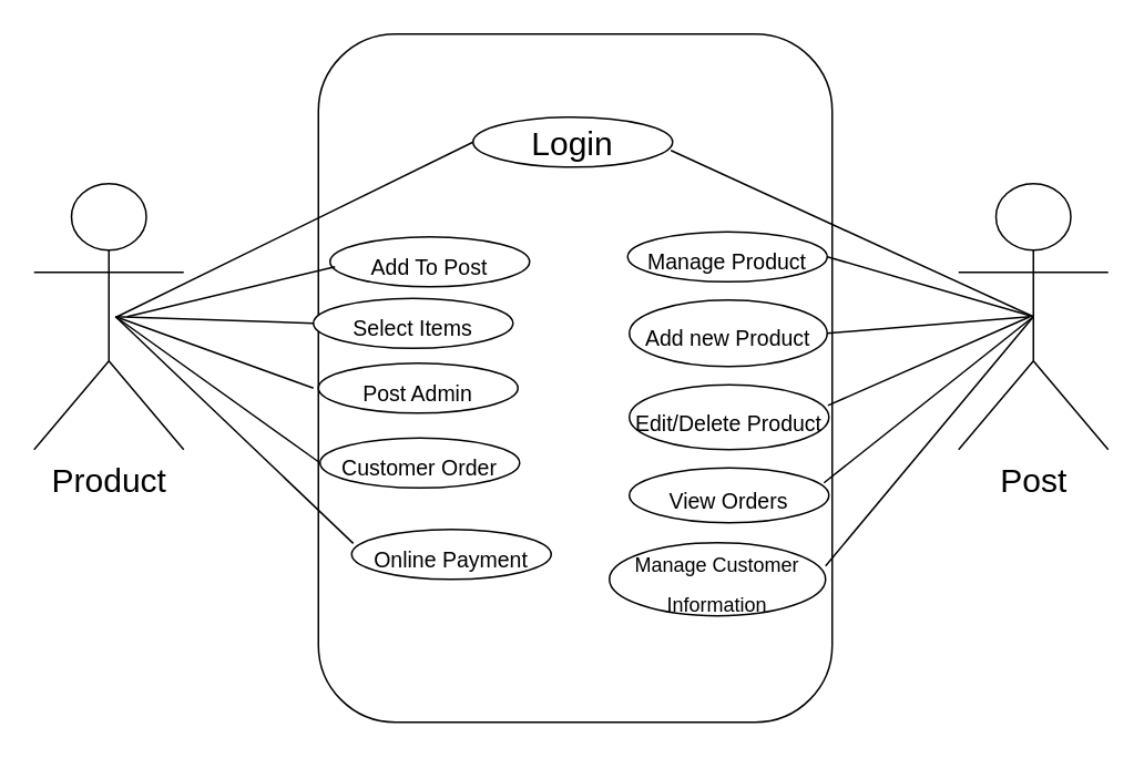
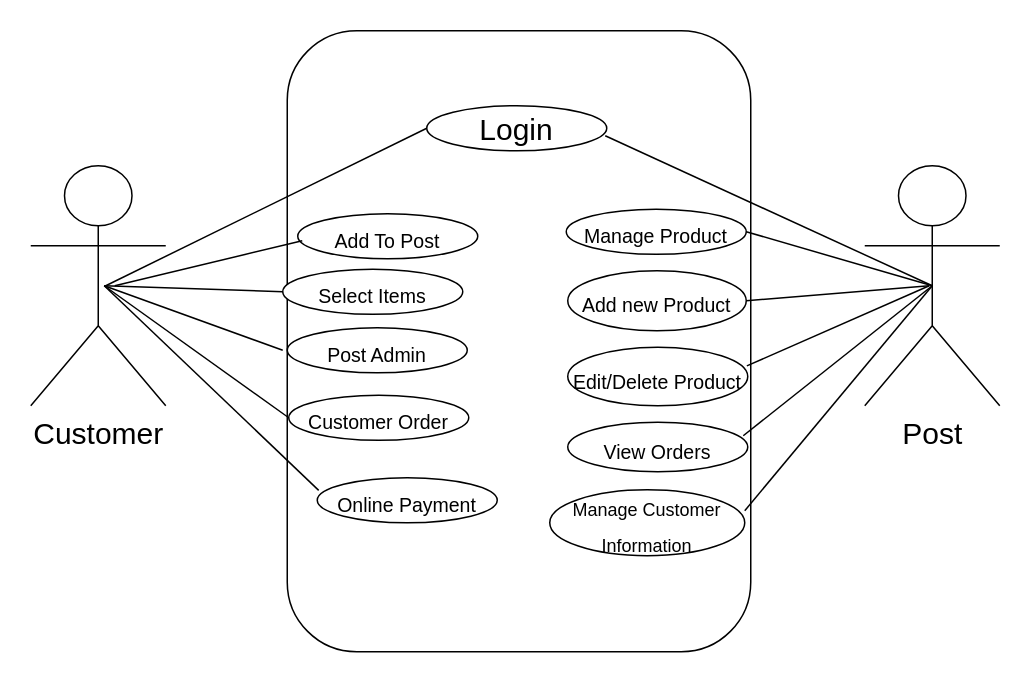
  <mxCell id="0" />
  <mxCell id="1" parent="0" />
  <mxCell id="2" value="Login" style="ellipse;whiteSpace=wrap;html=1;fontSize=20;" parent="1" vertex="1"><mxGeometry x="274" y="60" width="120" height="30" as="geometry" /></mxCell>
  <mxCell id="3" value="&lt;span style=&quot;font-size: 13px;&quot;&gt;Manage Product&lt;/span&gt;" style="ellipse;whiteSpace=wrap;html=1;fontSize=20;" parent="1" vertex="1"><mxGeometry x="351" y="125" width="120" height="30" as="geometry" /></mxCell>
  <mxCell id="4" value="&lt;span style=&quot;font-size: 13px;&quot;&gt;Add new Product&lt;/span&gt;" style="ellipse;whiteSpace=wrap;html=1;fontSize=20;" parent="1" vertex="1"><mxGeometry x="350" y="170" width="119" height="40" as="geometry" /></mxCell>
  <mxCell id="5" value="&lt;span style=&quot;font-size: 13px;&quot;&gt;Edit/Delete Product&lt;/span&gt;&lt;span style=&quot;color: rgba(0, 0, 0, 0); font-family: monospace; font-size: 0px; text-align: start;&quot;&gt;%3CmxGraphModel%3E%3Croot%3E%3CmxCell%20id%3D%220%22%2F%3E%3CmxCell%20id%3D%221%22%20parent%3D%220%22%2F%3E%3CmxCell%20id%3D%222%22%20value%3D%22%26lt%3Bfont%20style%3D%26quot%3Bfont-size%3A%2013px%3B%26quot%3B%26gt%3BAdd%20Product%26lt%3B%2Ffont%26gt%3B%26lt%3Bspan%20style%3D%26quot%3Bcolor%3A%20rgba(0%2C%200%2C%200%2C%200)%3B%20font-family%3A%20monospace%3B%20font-size%3A%200px%3B%20text-align%3A%20start%3B%26quot%3B%26gt%3B%253CmxGraphModel%253E%253Croot%253E%253CmxCell%2520id%253D%25220%2522%252F%253E%253CmxCell%2520id%253D%25221%2522%2520parent%253D%25220%2522%252F%253E%253CmxCell%2520id%253D%25222%2522%2520value%253D%2522Login%2522%2520style%253D%2522ellipse%253BwhiteSpace%253Dwrap%253Bhtml%253D1%253BfontSize%253D20%253B%2522%2520vertex%253D%25221%2522%2520parent%253D%25221%2522%253E%253CmxGeometry%2520x%253D%2522365%2522%2520y%253D%252280%2522%2520width%253D%2522120%2522%2520height%253D%252230%2522%2520as%253D%2522geometry%2522%252F%253E%253C%252FmxCell%253E%253C%252Froot%253E%253C%252FmxGraphModel%253E%26lt%3B%2Fspan%26gt%3B%22%20style%3D%22ellipse%3BwhiteSpace%3Dwrap%3Bhtml%3D1%3BfontSize%3D20%3B%22%20vertex%3D%221%22%20parent%3D%221%22%3E%3CmxGeometry%20x%3D%22442%22%20y%3D%22145%22%20width%3D%22120%22%20height%3D%2230%22%20as%3D%22geometry%22%2F%3E%3C%2FmxCell%3E%3C%2Froot%3E%3C%2FmxGraphModel%3E&lt;/span&gt;" style="ellipse;whiteSpace=wrap;html=1;fontSize=20;" parent="1" vertex="1"><mxGeometry x="350" y="221" width="120" height="39" as="geometry" /></mxCell>
  <mxCell id="6" value="&lt;span style=&quot;font-size: 13px;&quot;&gt;View Orders&lt;/span&gt;" style="ellipse;whiteSpace=wrap;html=1;fontSize=20;" parent="1" vertex="1"><mxGeometry x="352" y="271" width="120" height="33" as="geometry" /></mxCell>
  <mxCell id="7" value="&lt;span style=&quot;font-size: 12px; line-height: 0;&quot;&gt;Manage Customer&lt;br&gt;Information&lt;br&gt;&lt;/span&gt;" style="ellipse;whiteSpace=wrap;html=1;fontSize=20;" parent="1" vertex="1"><mxGeometry x="339" y="316" width="130" height="44" as="geometry" /></mxCell>
  <mxCell id="8" value="" style="rounded=1;whiteSpace=wrap;html=1;" parent="1" vertex="1"><mxGeometry x="191" y="20" width="309" height="414" as="geometry" /></mxCell>
- <mxCell id="9" value="&lt;font style=&quot;font-size: 20px;&quot;&gt;Product&lt;/font&gt;" style="shape=umlActor;verticalLabelPosition=bottom;verticalAlign=top;html=1;outlineConnect=0;" parent="1" vertex="1"><mxGeometry x="20" y="110" width="90" height="160" as="geometry" /></mxCell>
+ <mxCell id="9" value="&lt;font style=&quot;font-size: 20px;&quot;&gt;Customer&lt;/font&gt;" style="shape=umlActor;verticalLabelPosition=bottom;verticalAlign=top;html=1;outlineConnect=0;" parent="1" vertex="1"><mxGeometry x="20" y="110" width="90" height="160" as="geometry" /></mxCell>
  <mxCell id="10" value="&lt;font style=&quot;font-size: 20px;&quot;&gt;Post&lt;/font&gt;" style="shape=umlActor;verticalLabelPosition=bottom;verticalAlign=top;html=1;outlineConnect=0;" parent="1" vertex="1"><mxGeometry x="576" y="110" width="90" height="160" as="geometry" /></mxCell>
  <mxCell id="11" value="Login" style="ellipse;whiteSpace=wrap;html=1;fontSize=20;" parent="1" vertex="1"><mxGeometry x="284" y="70" width="120" height="30" as="geometry" /></mxCell>
  <mxCell id="12" value="" style="endArrow=none;html=1;rounded=0;fontSize=20;entryX=0.5;entryY=0.5;entryDx=0;entryDy=0;entryPerimeter=0;exitX=0;exitY=0.5;exitDx=0;exitDy=0;" parent="1" source="11" edge="1"><mxGeometry width="50" height="50" relative="1" as="geometry"><mxPoint x="290" y="85" as="sourcePoint" /><mxPoint x="70" y="190" as="targetPoint" /></mxGeometry></mxCell>
  <mxCell id="13" value="" style="endArrow=none;html=1;rounded=0;fontSize=20;entryX=1;entryY=0.5;entryDx=0;entryDy=0;exitX=0.5;exitY=0.5;exitDx=0;exitDy=0;exitPerimeter=0;" parent="1" source="10" edge="1"><mxGeometry width="50" height="50" relative="1" as="geometry"><mxPoint x="605.6" y="153.24" as="sourcePoint" /><mxPoint x="403" y="90" as="targetPoint" /></mxGeometry></mxCell>
  <mxCell id="14" value="&lt;font style=&quot;font-size: 13px;&quot;&gt;Add To Post&lt;/font&gt;" style="ellipse;whiteSpace=wrap;html=1;fontSize=20;" parent="1" vertex="1"><mxGeometry x="198" y="142" width="120" height="30" as="geometry" /></mxCell>
  <mxCell id="15" value="&lt;span style=&quot;font-size: 13px;&quot;&gt;Manage Product&lt;/span&gt;" style="ellipse;whiteSpace=wrap;html=1;fontSize=20;" parent="1" vertex="1"><mxGeometry x="377" y="139" width="120" height="30" as="geometry" /></mxCell>
  <mxCell id="16" value="&lt;span style=&quot;font-size: 13px;&quot;&gt;Add new Product&lt;/span&gt;" style="ellipse;whiteSpace=wrap;html=1;fontSize=20;" parent="1" vertex="1"><mxGeometry x="378" y="180" width="119" height="40" as="geometry" /></mxCell>
  <mxCell id="17" value="&lt;span style=&quot;font-size: 13px;&quot;&gt;Edit/Delete Product&lt;/span&gt;&lt;span style=&quot;color: rgba(0, 0, 0, 0); font-family: monospace; font-size: 0px; text-align: start;&quot;&gt;%3CmxGraphModel%3E%3Croot%3E%3CmxCell%20id%3D%220%22%2F%3E%3CmxCell%20id%3D%221%22%20parent%3D%220%22%2F%3E%3CmxCell%20id%3D%222%22%20value%3D%22%26lt%3Bfont%20style%3D%26quot%3Bfont-size%3A%2013px%3B%26quot%3B%26gt%3BAdd%20Product%26lt%3B%2Ffont%26gt%3B%26lt%3Bspan%20style%3D%26quot%3Bcolor%3A%20rgba(0%2C%200%2C%200%2C%200)%3B%20font-family%3A%20monospace%3B%20font-size%3A%200px%3B%20text-align%3A%20start%3B%26quot%3B%26gt%3B%253CmxGraphModel%253E%253Croot%253E%253CmxCell%2520id%253D%25220%2522%252F%253E%253CmxCell%2520id%253D%25221%2522%2520parent%253D%25220%2522%252F%253E%253CmxCell%2520id%253D%25222%2522%2520value%253D%2522Login%2522%2520style%253D%2522ellipse%253BwhiteSpace%253Dwrap%253Bhtml%253D1%253BfontSize%253D20%253B%2522%2520vertex%253D%25221%2522%2520parent%253D%25221%2522%253E%253CmxGeometry%2520x%253D%2522365%2522%2520y%253D%252280%2522%2520width%253D%2522120%2522%2520height%253D%252230%2522%2520as%253D%2522geometry%2522%252F%253E%253C%252FmxCell%253E%253C%252Froot%253E%253C%252FmxGraphModel%253E%26lt%3B%2Fspan%26gt%3B%22%20style%3D%22ellipse%3BwhiteSpace%3Dwrap%3Bhtml%3D1%3BfontSize%3D20%3B%22%20vertex%3D%221%22%20parent%3D%221%22%3E%3CmxGeometry%20x%3D%22442%22%20y%3D%22145%22%20width%3D%22120%22%20height%3D%2230%22%20as%3D%22geometry%22%2F%3E%3C%2FmxCell%3E%3C%2Froot%3E%3C%2FmxGraphModel%3E&lt;/span&gt;" style="ellipse;whiteSpace=wrap;html=1;fontSize=20;" parent="1" vertex="1"><mxGeometry x="378" y="231" width="120" height="39" as="geometry" /></mxCell>
  <mxCell id="18" value="&lt;span style=&quot;font-size: 13px;&quot;&gt;View Orders&lt;/span&gt;" style="ellipse;whiteSpace=wrap;html=1;fontSize=20;" parent="1" vertex="1"><mxGeometry x="378" y="281" width="120" height="33" as="geometry" /></mxCell>
  <mxCell id="19" value="&lt;font style=&quot;font-size: 13px;&quot;&gt;Select Items&lt;/font&gt;&lt;span style=&quot;color: rgba(0, 0, 0, 0); font-family: monospace; font-size: 0px; text-align: start;&quot;&gt;%3CmxGraphModel%3E%3Croot%3E%3CmxCell%20id%3D%220%22%2F%3E%3CmxCell%20id%3D%221%22%20parent%3D%220%22%2F%3E%3CmxCell%20id%3D%222%22%20value%3D%22%26lt%3Bfont%20style%3D%26quot%3Bfont-size%3A%2013px%3B%26quot%3B%26gt%3BAdd%20To%20Cart%26lt%3B%2Ffont%26gt%3B%22%20style%3D%22ellipse%3BwhiteSpace%3Dwrap%3Bhtml%3D1%3BfontSize%3D20%3B%22%20vertex%3D%221%22%20parent%3D%221%22%3E%3CmxGeometry%20x%3D%22265%22%20y%3D%22144%22%20width%3D%22120%22%20height%3D%2230%22%20as%3D%22geometry%22%2F%3E%3C%2FmxCell%3E%3C%2Froot%3E%3C%2FmxGraphModel%3E&lt;/span&gt;" style="ellipse;whiteSpace=wrap;html=1;fontSize=20;" parent="1" vertex="1"><mxGeometry x="188" y="179" width="120" height="30" as="geometry" /></mxCell>
  <mxCell id="20" value="&lt;span style=&quot;font-size: 13px;&quot;&gt;Post Admin&lt;/span&gt;" style="ellipse;whiteSpace=wrap;html=1;fontSize=20;" parent="1" vertex="1"><mxGeometry x="191" y="218" width="120" height="30" as="geometry" /></mxCell>
  <mxCell id="21" value="&lt;span style=&quot;font-size: 13px;&quot;&gt;Customer Order&lt;/span&gt;" style="ellipse;whiteSpace=wrap;html=1;fontSize=20;" parent="1" vertex="1"><mxGeometry x="192" y="263" width="120" height="30" as="geometry" /></mxCell>
  <mxCell id="22" value="&lt;span style=&quot;font-size: 12px; line-height: 0;&quot;&gt;Manage Customer&lt;br&gt;Information&lt;br&gt;&lt;/span&gt;" style="ellipse;whiteSpace=wrap;html=1;fontSize=20;" parent="1" vertex="1"><mxGeometry x="366" y="326" width="130" height="44" as="geometry" /></mxCell>
  <mxCell id="23" value="" style="endArrow=none;html=1;rounded=0;fontSize=12;exitX=0.5;exitY=0.5;exitDx=0;exitDy=0;exitPerimeter=0;" parent="1" edge="1"><mxGeometry width="50" height="50" relative="1" as="geometry"><mxPoint x="76" y="190" as="sourcePoint" /><mxPoint x="201" y="160" as="targetPoint" /></mxGeometry></mxCell>
  <mxCell id="24" value="" style="endArrow=none;html=1;rounded=0;fontSize=12;entryX=0;entryY=0.5;entryDx=0;entryDy=0;" parent="1" target="19" edge="1"><mxGeometry width="50" height="50" relative="1" as="geometry"><mxPoint x="69" y="190" as="sourcePoint" /><mxPoint x="192" y="180" as="targetPoint" /></mxGeometry></mxCell>
  <mxCell id="25" value="" style="endArrow=none;html=1;rounded=0;fontSize=12;entryX=0;entryY=0.5;entryDx=0;entryDy=0;" parent="1" edge="1"><mxGeometry width="50" height="50" relative="1" as="geometry"><mxPoint x="69" y="190" as="sourcePoint" /><mxPoint x="188" y="233" as="targetPoint" /></mxGeometry></mxCell>
  <mxCell id="26" value="" style="endArrow=none;html=1;rounded=0;fontSize=12;entryX=0;entryY=0.5;entryDx=0;entryDy=0;" parent="1" target="21" edge="1"><mxGeometry width="50" height="50" relative="1" as="geometry"><mxPoint x="69" y="190" as="sourcePoint" /><mxPoint x="229" y="200" as="targetPoint" /></mxGeometry></mxCell>
  <mxCell id="27" value="" style="endArrow=none;html=1;rounded=0;fontSize=12;entryX=0.5;entryY=0.5;entryDx=0;entryDy=0;entryPerimeter=0;exitX=1;exitY=0.5;exitDx=0;exitDy=0;" parent="1" source="15" target="10" edge="1"><mxGeometry width="50" height="50" relative="1" as="geometry"><mxPoint x="319" y="330" as="sourcePoint" /><mxPoint x="369" y="280" as="targetPoint" /></mxGeometry></mxCell>
  <mxCell id="28" value="" style="endArrow=none;html=1;rounded=0;fontSize=12;exitX=1;exitY=0.5;exitDx=0;exitDy=0;" parent="1" source="16" edge="1"><mxGeometry width="50" height="50" relative="1" as="geometry"><mxPoint x="491" y="160" as="sourcePoint" /><mxPoint x="619" y="190" as="targetPoint" /></mxGeometry></mxCell>
  <mxCell id="29" value="" style="endArrow=none;html=1;rounded=0;fontSize=12;exitX=0.995;exitY=0.318;exitDx=0;exitDy=0;exitPerimeter=0;" parent="1" source="17" edge="1"><mxGeometry width="50" height="50" relative="1" as="geometry"><mxPoint x="501" y="170" as="sourcePoint" /><mxPoint x="619" y="190" as="targetPoint" /></mxGeometry></mxCell>
  <mxCell id="30" value="" style="endArrow=none;html=1;rounded=0;fontSize=12;entryX=0.5;entryY=0.5;entryDx=0;entryDy=0;entryPerimeter=0;exitX=0.975;exitY=0.273;exitDx=0;exitDy=0;exitPerimeter=0;" parent="1" source="18" target="10" edge="1"><mxGeometry width="50" height="50" relative="1" as="geometry"><mxPoint x="511" y="180" as="sourcePoint" /><mxPoint x="651" y="220" as="targetPoint" /></mxGeometry></mxCell>
  <mxCell id="31" value="" style="endArrow=none;html=1;rounded=0;fontSize=12;entryX=0.5;entryY=0.5;entryDx=0;entryDy=0;entryPerimeter=0;exitX=1;exitY=0.318;exitDx=0;exitDy=0;exitPerimeter=0;" parent="1" source="22" target="10" edge="1"><mxGeometry width="50" height="50" relative="1" as="geometry"><mxPoint x="521" y="190" as="sourcePoint" /><mxPoint x="661" y="230" as="targetPoint" /></mxGeometry></mxCell>
  <mxCell id="32" value="&lt;span style=&quot;font-size: 13px;&quot;&gt;Online Payment&lt;/span&gt;" style="ellipse;whiteSpace=wrap;html=1;fontSize=20;" parent="1" vertex="1"><mxGeometry x="211" y="318" width="120" height="30" as="geometry" /></mxCell>
  <mxCell id="33" value="" style="endArrow=none;html=1;rounded=0;fontSize=12;entryX=0.008;entryY=0.28;entryDx=0;entryDy=0;entryPerimeter=0;" parent="1" target="32" edge="1"><mxGeometry width="50" height="50" relative="1" as="geometry"><mxPoint x="69" y="190" as="sourcePoint" /><mxPoint x="189" y="350" as="targetPoint" /></mxGeometry></mxCell>
